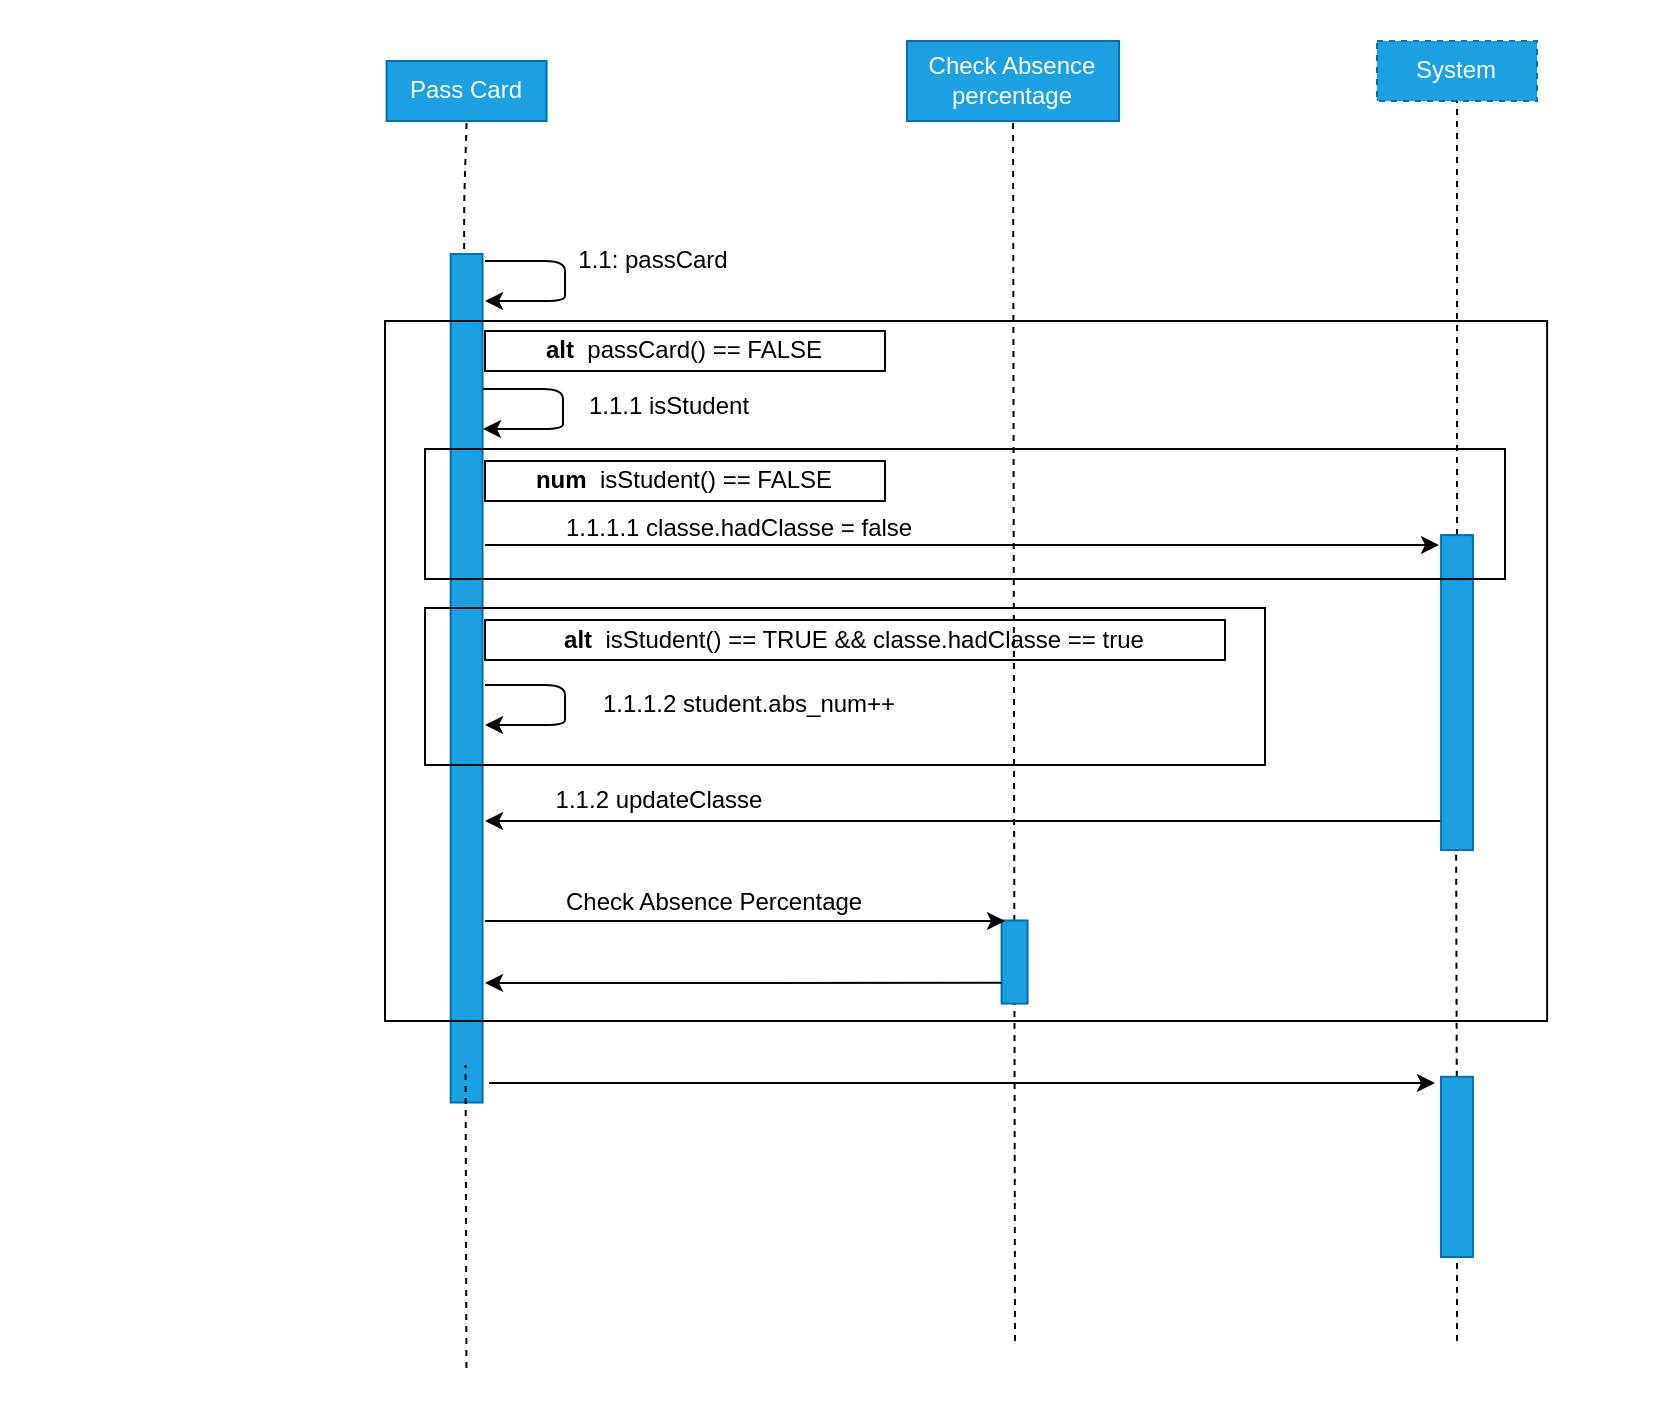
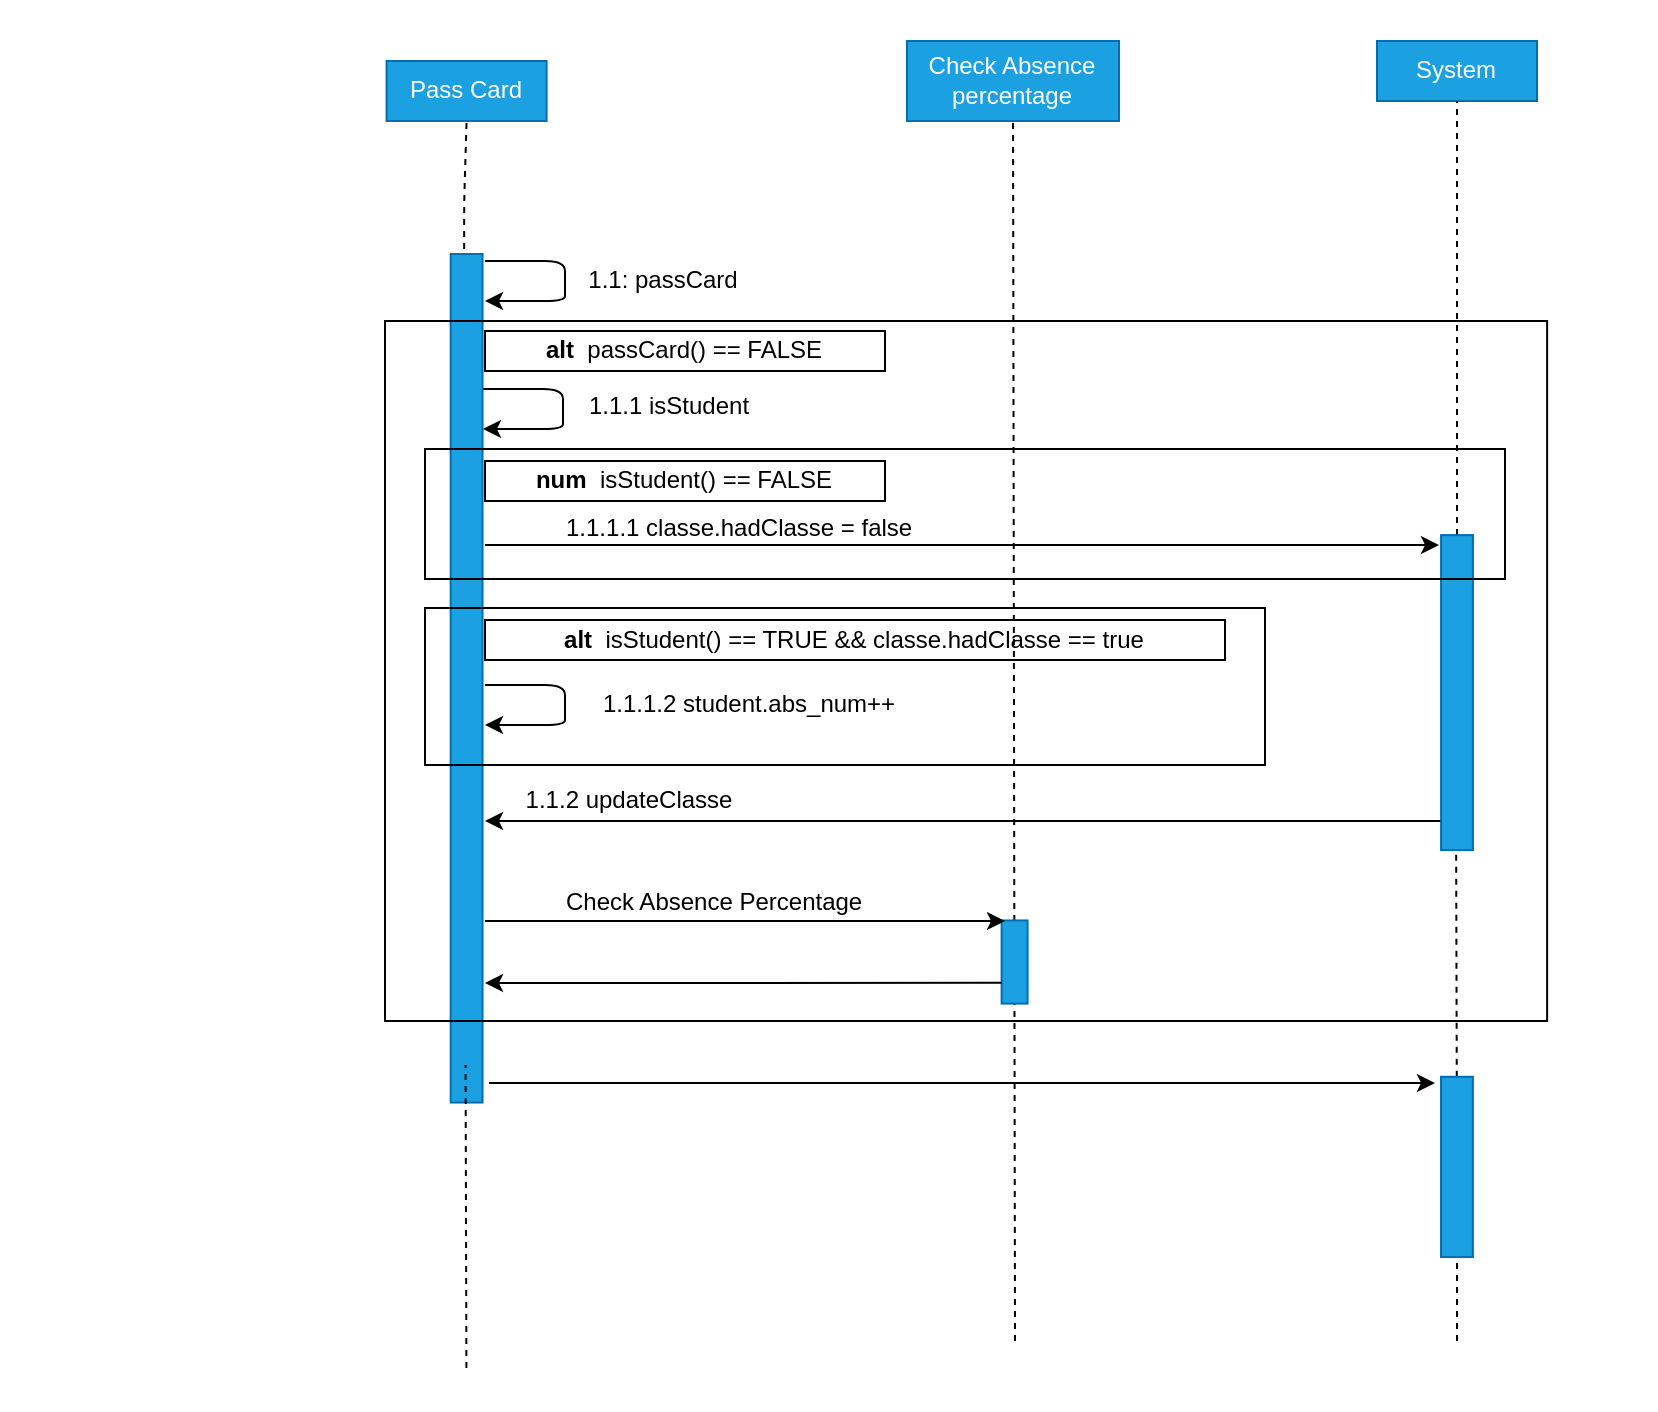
  <mxCell id="0" />
  <mxCell id="1" parent="0" />
  <mxCell id="2" value="" style="endArrow=none;dashed=1;html=1;" parent="1" target="4" edge="1"><mxGeometry width="50" height="50" relative="1" as="geometry"><mxPoint x="507" y="670" as="sourcePoint" /><mxPoint x="506.58" y="450" as="targetPoint" /></mxGeometry></mxCell>
  <mxCell id="3" value="Pass Card" style="rounded=0;whiteSpace=wrap;html=1;fillColor=#1ba1e2;strokeColor=#006EAF;fontColor=#ffffff;" parent="1" vertex="1"><mxGeometry x="192.79" y="30" width="80" height="30" as="geometry" /></mxCell>
  <mxCell id="4" value="Check Absence percentage" style="rounded=0;whiteSpace=wrap;html=1;fillColor=#1ba1e2;strokeColor=#006EAF;fontColor=#ffffff;" parent="1" vertex="1"><mxGeometry x="453" y="20" width="106" height="40" as="geometry" /></mxCell>
- <mxCell id="5" value="System" style="rounded=0;whiteSpace=wrap;html=1;fillColor=#1ba1e2;strokeColor=#006EAF;fontColor=#ffffff;dashed=1;" parent="1" vertex="1"><mxGeometry x="688" y="20" width="80" height="30" as="geometry" /></mxCell>
+ <mxCell id="5" value="System" style="rounded=0;whiteSpace=wrap;html=1;fillColor=#1ba1e2;strokeColor=#006EAF;fontColor=#ffffff;" parent="1" vertex="1"><mxGeometry x="688" y="20" width="80" height="30" as="geometry" /></mxCell>
  <mxCell id="6" value="" style="endArrow=none;dashed=1;html=1;entryX=0.5;entryY=1;entryDx=0;entryDy=0;" parent="1" target="3" edge="1"><mxGeometry width="50" height="50" relative="1" as="geometry"><mxPoint x="231.58" y="130" as="sourcePoint" /><mxPoint x="232" y="80" as="targetPoint" /><Array as="points"><mxPoint x="231.58" y="100" /></Array></mxGeometry></mxCell>
  <mxCell id="7" value="" style="rounded=0;whiteSpace=wrap;html=1;rotation=-90;fillColor=#1ba1e2;strokeColor=#006EAF;fontColor=#ffffff;" parent="1" vertex="1"><mxGeometry x="20.67" y="330.68" width="424.25" height="15.93" as="geometry" /></mxCell>
- <mxCell id="8" value="1.1: passCard" style="text;html=1;align=center;verticalAlign=middle;resizable=0;points=[];autosize=1;" parent="1" vertex="1"><mxGeometry x="276" y="120" width="100" height="20" as="geometry" /></mxCell>
+ <mxCell id="8" value="1.1: passCard" style="text;html=1;align=center;verticalAlign=middle;resizable=0;points=[];autosize=1;" parent="1" vertex="1"><mxGeometry x="281" y="130" width="100" height="20" as="geometry" /></mxCell>
  <mxCell id="9" value="" style="endArrow=classic;html=1;" parent="1" edge="1"><mxGeometry width="50" height="50" relative="1" as="geometry"><mxPoint x="242" y="130" as="sourcePoint" /><mxPoint x="242" y="150" as="targetPoint" /><Array as="points"><mxPoint x="282" y="130" /><mxPoint x="282" y="140" /><mxPoint x="282" y="150" /></Array></mxGeometry></mxCell>
  <mxCell id="10" value="&lt;b&gt;alt&amp;nbsp; &lt;/b&gt;passCard() == FALSE&lt;br&gt;&lt;b&gt;&lt;/b&gt;" style="rounded=0;whiteSpace=wrap;html=1;fillColor=none;" parent="1" vertex="1"><mxGeometry x="242" y="165" width="200" height="20" as="geometry" /></mxCell>
  <mxCell id="11" value="" style="endArrow=none;dashed=1;html=1;exitX=1;exitY=0.5;exitDx=0;exitDy=0;entryX=0.5;entryY=1;entryDx=0;entryDy=0;" parent="1" source="30" target="5" edge="1"><mxGeometry width="50" height="50" relative="1" as="geometry"><mxPoint x="721.5" y="110" as="sourcePoint" /><mxPoint x="721.5" y="50" as="targetPoint" /></mxGeometry></mxCell>
  <mxCell id="12" value="" style="rounded=0;whiteSpace=wrap;html=1;rotation=-90;fillColor=#1ba1e2;strokeColor=#006EAF;fontColor=#ffffff;" parent="1" vertex="1"><mxGeometry x="486" y="474.03" width="41.57" height="12.97" as="geometry" /></mxCell>
  <mxCell id="13" value="" style="endArrow=none;dashed=1;html=1;exitX=1;exitY=0.5;exitDx=0;exitDy=0;" parent="1" edge="1"><mxGeometry width="50" height="50" relative="1" as="geometry"><mxPoint x="232.71" y="683.475" as="sourcePoint" /><mxPoint x="232.29" y="532" as="targetPoint" /></mxGeometry></mxCell>
  <mxCell id="14" value="" style="endArrow=classic;html=1;" parent="1" edge="1"><mxGeometry width="50" height="50" relative="1" as="geometry"><mxPoint x="242" y="460" as="sourcePoint" /><mxPoint x="502" y="460" as="targetPoint" /></mxGeometry></mxCell>
  <mxCell id="15" value="Check Absence Percentage" style="text;whiteSpace=wrap;html=1;" parent="1" vertex="1"><mxGeometry x="281" y="437" width="205" height="30" as="geometry" /></mxCell>
  <mxCell id="16" value="" style="rounded=0;whiteSpace=wrap;html=1;fillColor=none;" parent="1" vertex="1"><mxGeometry x="212" y="303.5" width="420" height="78.5" as="geometry" /></mxCell>
  <mxCell id="17" value="" style="endArrow=classic;html=1;" parent="1" edge="1"><mxGeometry width="50" height="50" relative="1" as="geometry"><mxPoint x="241" y="194" as="sourcePoint" /><mxPoint x="241" y="214" as="targetPoint" /><Array as="points"><mxPoint x="281" y="194" /><mxPoint x="281" y="204" /><mxPoint x="281" y="214" /></Array></mxGeometry></mxCell>
  <mxCell id="18" value="1.1.1 isStudent" style="text;html=1;align=center;verticalAlign=middle;resizable=0;points=[];autosize=1;" parent="1" vertex="1"><mxGeometry x="279" y="193" width="110" height="20" as="geometry" /></mxCell>
  <mxCell id="19" value="&lt;b&gt;alt&amp;nbsp; &lt;/b&gt;isStudent() == TRUE &amp;amp;&amp;amp; classe.hadClasse == true&lt;br&gt;&lt;b&gt;&lt;/b&gt;" style="rounded=0;whiteSpace=wrap;html=1;fillColor=none;" parent="1" vertex="1"><mxGeometry x="242" y="309.5" width="370" height="20" as="geometry" /></mxCell>
  <mxCell id="20" value="" style="endArrow=classic;html=1;" parent="1" edge="1"><mxGeometry width="50" height="50" relative="1" as="geometry"><mxPoint x="242" y="342" as="sourcePoint" /><mxPoint x="242" y="362" as="targetPoint" /><Array as="points"><mxPoint x="282" y="342" /><mxPoint x="282" y="352" /><mxPoint x="282" y="362" /></Array></mxGeometry></mxCell>
  <mxCell id="21" value="1.1.1.2 student.abs_num++" style="text;html=1;align=center;verticalAlign=middle;resizable=0;points=[];autosize=1;" parent="1" vertex="1"><mxGeometry x="279" y="342" width="190" height="20" as="geometry" /></mxCell>
  <mxCell id="22" value="&lt;b&gt;num&amp;nbsp; &lt;/b&gt;isStudent() == FALSE" style="rounded=0;whiteSpace=wrap;html=1;fillColor=none;" parent="1" vertex="1"><mxGeometry x="242" y="230" width="200" height="20" as="geometry" /></mxCell>
  <mxCell id="23" value="" style="endArrow=classic;html=1;" parent="1" edge="1"><mxGeometry width="50" height="50" relative="1" as="geometry"><mxPoint x="722" y="410" as="sourcePoint" /><mxPoint x="242" y="410" as="targetPoint" /></mxGeometry></mxCell>
  <mxCell id="24" value="" style="endArrow=classic;html=1;" parent="1" edge="1"><mxGeometry width="50" height="50" relative="1" as="geometry"><mxPoint x="242" y="272" as="sourcePoint" /><mxPoint x="719" y="272" as="targetPoint" /></mxGeometry></mxCell>
  <mxCell id="25" value="" style="endArrow=none;dashed=1;html=1;" parent="1" source="26" edge="1"><mxGeometry width="50" height="50" relative="1" as="geometry"><mxPoint x="728" y="670" as="sourcePoint" /><mxPoint x="727.5" y="394" as="targetPoint" /></mxGeometry></mxCell>
  <mxCell id="26" value="" style="rounded=0;whiteSpace=wrap;html=1;rotation=-90;fillColor=#1ba1e2;strokeColor=#006EAF;fontColor=#ffffff;" parent="1" vertex="1"><mxGeometry x="682.93" y="575" width="90.13" height="15.93" as="geometry" /></mxCell>
  <mxCell id="27" value="" style="endArrow=none;dashed=1;html=1;" parent="1" target="26" edge="1"><mxGeometry width="50" height="50" relative="1" as="geometry"><mxPoint x="728" y="670" as="sourcePoint" /><mxPoint x="727.5" y="394" as="targetPoint" /></mxGeometry></mxCell>
  <mxCell id="28" value="" style="endArrow=classic;html=1;exitX=0.25;exitY=0;exitDx=0;exitDy=0;" parent="1" source="12" edge="1"><mxGeometry width="50" height="50" relative="1" as="geometry"><mxPoint x="462" y="558" as="sourcePoint" /><mxPoint x="242" y="491" as="targetPoint" /></mxGeometry></mxCell>
  <mxCell id="29" value="" style="endArrow=classic;html=1;exitX=0.023;exitY=1.203;exitDx=0;exitDy=0;exitPerimeter=0;" parent="1" source="7" edge="1"><mxGeometry width="50" height="50" relative="1" as="geometry"><mxPoint x="242" y="530" as="sourcePoint" /><mxPoint x="717" y="541" as="targetPoint" /><Array as="points" /></mxGeometry></mxCell>
  <mxCell id="30" value="" style="rounded=0;whiteSpace=wrap;html=1;rotation=-90;fillColor=#1ba1e2;strokeColor=#006EAF;fontColor=#ffffff;" parent="1" vertex="1"><mxGeometry x="649.24" y="337.84" width="157.51" height="15.93" as="geometry" /></mxCell>
  <mxCell id="31" value="1.1.1.1 classe.hadClasse = false" style="text;whiteSpace=wrap;html=1;" parent="1" vertex="1"><mxGeometry x="281" y="250" width="205" height="30" as="geometry" /></mxCell>
- <mxCell id="32" value="1.1.2 updateClasse" style="text;html=1;align=center;verticalAlign=middle;resizable=0;points=[];autosize=1;" parent="1" vertex="1"><mxGeometry x="264" y="390" width="130" height="20" as="geometry" /></mxCell>
+ <mxCell id="32" value="1.1.2 updateClasse" style="text;html=1;align=center;verticalAlign=middle;resizable=0;points=[];autosize=1;" parent="1" vertex="1"><mxGeometry x="249" y="390" width="130" height="20" as="geometry" /></mxCell>
  <mxCell id="33" value="" style="rounded=0;whiteSpace=wrap;html=1;fillColor=none;" parent="1" vertex="1"><mxGeometry x="212" y="224" width="540" height="65" as="geometry" /></mxCell>
  <mxCell id="34" value="" style="rounded=0;whiteSpace=wrap;html=1;fillColor=none;" parent="1" vertex="1"><mxGeometry x="192" y="160" width="581.06" height="350" as="geometry" /></mxCell>
